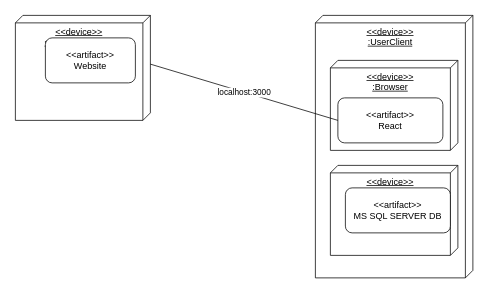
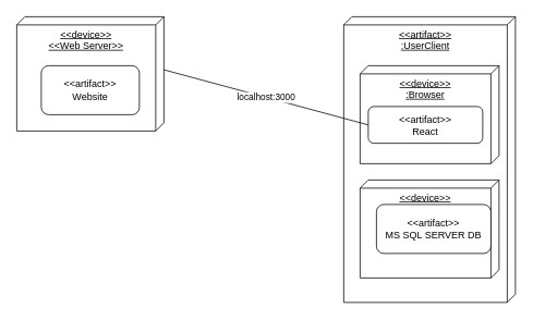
  <mxCell id="0" />
  <mxCell id="1" parent="0" />
  <mxCell id="2" value="&lt;div align=&quot;center&quot;&gt;&amp;lt;&amp;lt;device&amp;gt;&amp;gt;&lt;/div&gt;&lt;div align=&quot;center&quot;&gt;&amp;lt;&amp;lt;Web Server&amp;gt;&amp;gt;&lt;br&gt;&lt;/div&gt;" style="verticalAlign=top;align=center;spacingTop=8;spacingLeft=2;spacingRight=12;shape=cube;size=10;direction=south;fontStyle=4;html=1;whiteSpace=wrap;" vertex="1" parent="1"><mxGeometry x="20" y="20" width="180" height="140" as="geometry" /></mxCell>
- <mxCell id="3" value="&lt;div align=&quot;center&quot;&gt;&amp;lt;&amp;lt;device&amp;gt;&amp;gt;&lt;/div&gt;&lt;div align=&quot;center&quot;&gt;:UserClient&lt;br&gt;&lt;/div&gt;" style="verticalAlign=top;align=center;spacingTop=8;spacingLeft=2;spacingRight=12;shape=cube;size=10;direction=south;fontStyle=4;html=1;whiteSpace=wrap;" vertex="1" parent="1"><mxGeometry x="420" y="20" width="210" height="350" as="geometry" /></mxCell>
- <mxCell id="4" value="&amp;lt;&amp;lt;artifact&amp;gt;&amp;gt;&lt;br&gt;Website" style="rounded=1;whiteSpace=wrap;html=1;" vertex="1" parent="1"><mxGeometry x="60" y="50" width="120" height="60" as="geometry" /></mxCell>
+ <mxCell id="3" value="&lt;div align=&quot;center&quot;&gt;&amp;lt;&amp;lt;artifact&amp;gt;&amp;gt;&lt;/div&gt;&lt;div align=&quot;center&quot;&gt;:UserClient&lt;br&gt;&lt;/div&gt;" style="verticalAlign=top;align=center;spacingTop=8;spacingLeft=2;spacingRight=12;shape=cube;size=10;direction=south;fontStyle=4;html=1;whiteSpace=wrap;" vertex="1" parent="1"><mxGeometry x="420" y="20" width="210" height="350" as="geometry" /></mxCell>
+ <mxCell id="4" value="&amp;lt;&amp;lt;artifact&amp;gt;&amp;gt;&lt;br&gt;Website" style="rounded=1;whiteSpace=wrap;html=1;" vertex="1" parent="1"><mxGeometry x="50" y="80" width="120" height="60" as="geometry" /></mxCell>
  <mxCell id="5" value="&lt;div align=&quot;center&quot;&gt;&amp;lt;&amp;lt;device&amp;gt;&amp;gt;&lt;/div&gt;&lt;div align=&quot;center&quot;&gt;:Browser&lt;br&gt;&lt;/div&gt;" style="verticalAlign=top;align=center;spacingTop=8;spacingLeft=2;spacingRight=12;shape=cube;size=10;direction=south;fontStyle=4;html=1;whiteSpace=wrap;" vertex="1" parent="1"><mxGeometry x="440" y="80" width="170" height="120" as="geometry" /></mxCell>
- <mxCell id="6" value="&lt;div&gt;&amp;lt;&amp;lt;artifact&amp;gt;&amp;gt;&lt;/div&gt;&lt;div&gt;React&lt;/div&gt;" style="rounded=1;whiteSpace=wrap;html=1;" vertex="1" parent="1"><mxGeometry x="450" y="130" width="140" height="60" as="geometry" /></mxCell>
- <mxCell id="7" value="&lt;div align=&quot;center&quot;&gt;&amp;lt;&amp;lt;device&amp;gt;&amp;gt;&lt;/div&gt;&lt;div align=&quot;center&quot;&gt;:Database Server&lt;br&gt;&lt;/div&gt;" style="verticalAlign=top;align=center;spacingTop=8;spacingLeft=2;spacingRight=12;shape=cube;size=10;direction=south;fontStyle=4;html=1;whiteSpace=wrap;" vertex="1" parent="1"><mxGeometry x="440" y="220" width="170" height="120" as="geometry" /></mxCell>
+ <mxCell id="6" value="&lt;div&gt;&amp;lt;&amp;lt;artifact&amp;gt;&amp;gt;&lt;/div&gt;&lt;div&gt;React&lt;/div&gt;" style="rounded=1;whiteSpace=wrap;html=1;" vertex="1" parent="1"><mxGeometry x="450" y="130" width="140" height="45" as="geometry" /></mxCell>
+ <mxCell id="7" value="&lt;div align=&quot;center&quot;&gt;&amp;lt;&amp;lt;device&amp;gt;&amp;gt;&lt;/div&gt;&lt;div align=&quot;center&quot;&gt;:Database Website&lt;br&gt;&lt;/div&gt;" style="verticalAlign=top;align=center;spacingTop=8;spacingLeft=2;spacingRight=12;shape=cube;size=10;direction=south;fontStyle=4;html=1;whiteSpace=wrap;" vertex="1" parent="1"><mxGeometry x="440" y="220" width="170" height="120" as="geometry" /></mxCell>
  <mxCell id="8" value="&lt;div&gt;&amp;lt;&amp;lt;artifact&amp;gt;&amp;gt;&lt;/div&gt;&lt;div&gt;MS SQL SERVER DB&lt;br&gt;&lt;/div&gt;" style="rounded=1;whiteSpace=wrap;html=1;" vertex="1" parent="1"><mxGeometry x="460" y="250" width="140" height="60" as="geometry" /></mxCell>
  <mxCell id="9" value="localhost:3000" style="endArrow=none;html=1;rounded=0;entryX=0;entryY=0.5;entryDx=0;entryDy=0;exitX=0;exitY=0;exitDx=65;exitDy=0;exitPerimeter=0;" edge="1" parent="1" source="2" target="6"><mxGeometry width="50" height="50" relative="1" as="geometry"><mxPoint x="210" y="95" as="sourcePoint" /><mxPoint x="450" y="295" as="targetPoint" /></mxGeometry></mxCell>
